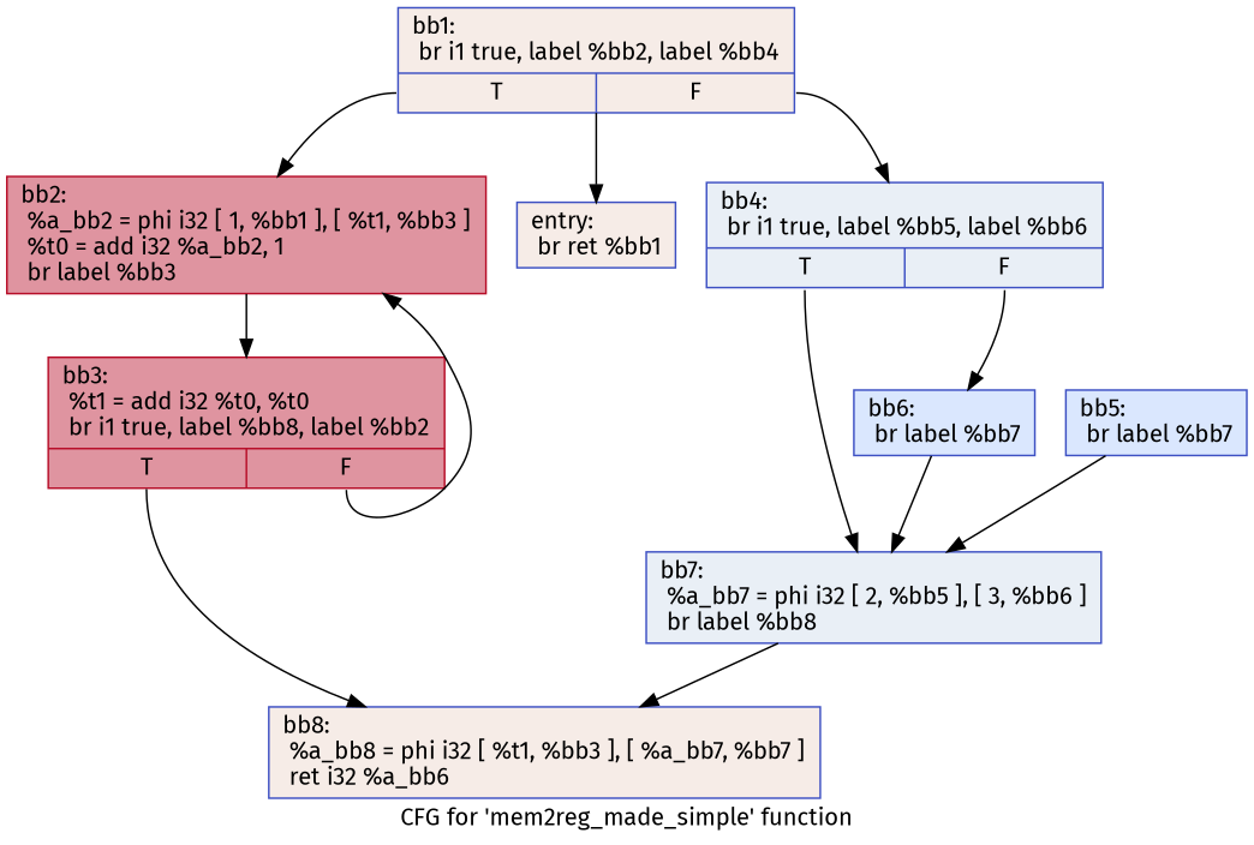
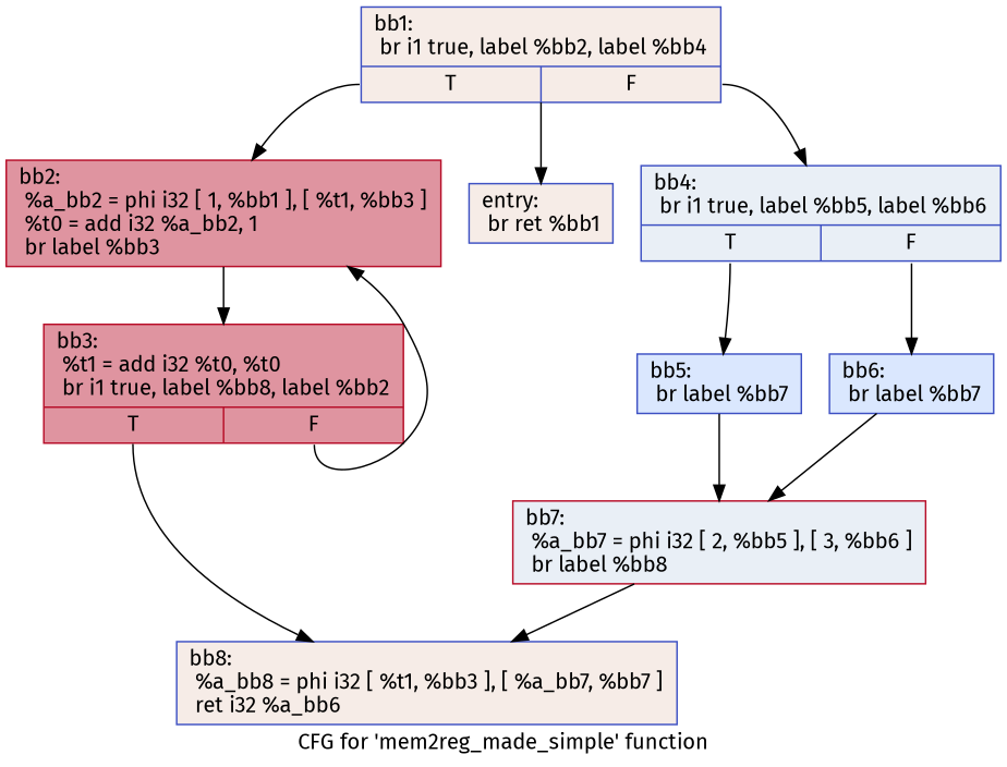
  digraph {
    fontname="Fira Sans"
    label="CFG for 'mem2reg_made_simple' function"
    node [color="#3d50c3ff" fillcolor="#ead5c970" fontname="Fira Sans" shape=record style=filled]
    edge [fontname="Fira Sans"]
    n1 [label="{entry:\l  br ret %bb1\l}"]
    n2 [label="{bb1:                                              \l  br i1 true, label %bb2, label %bb4\l|{<s0>T|<s1>F}}"]
    n3 [color="#b70d28ff" fillcolor="#b70d2870" label="{bb2:                                              \l  %a_bb2 = phi i32 [ 1, %bb1 ], [ %t1, %bb3 ]\l  %t0 = add i32 %a_bb2, 1\l  br label %bb3\l}"]
    n4 [fillcolor="#cedaeb70" label="{bb4:                                              \l  br i1 true, label %bb5, label %bb6\l|{<s0>T|<s1>F}}"]
    n5 [color="#b70d28ff" fillcolor="#b70d2870" label="{bb3:                                              \l  %t1 = add i32 %t0, %t0\l  br i1 true, label %bb8, label %bb2\l|{<s0>T|<s1>F}}"]
    n6 [fillcolor="#abc8fd70" label="{bb5:                                              \l  br label %bb7\l}"]
    n7 [fillcolor="#abc8fd70" label="{bb6:                                              \l  br label %bb7\l}"]
    n8 [label="{bb8:                                              \l  %a_bb8 = phi i32 [ %t1, %bb3 ], [ %a_bb7, %bb7 ]\l  ret i32 %a_bb6\l}"]
-   n9 [fillcolor="#cedaeb70" label="{bb7:                                              \l  %a_bb7 = phi i32 [ 2, %bb5 ], [ 3, %bb6 ]\l  br label %bb8\l}"]
+   n9 [color="#b70d28ff" fillcolor="#cedaeb70" label="{bb7:                                              \l  %a_bb7 = phi i32 [ 2, %bb5 ], [ 3, %bb6 ]\l  br label %bb8\l}"]
    n2 -> n1
    n2 -> n3 [tailport=s0]
    n2 -> n4 [tailport=s1]
    n3 -> n5
-   n4 -> n9 [tailport=s0]
+   n4 -> n6 [tailport=s0]
    n4 -> n7 [tailport=s1]
    n5 -> n3 [tailport=s1]
    n5 -> n8 [tailport=s0]
    n6 -> n9
    n7 -> n9
    n9 -> n8
  }
